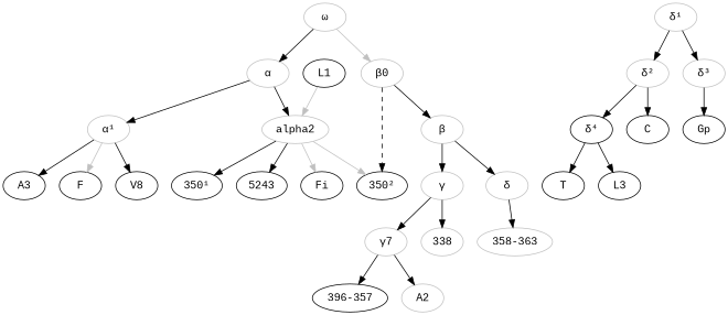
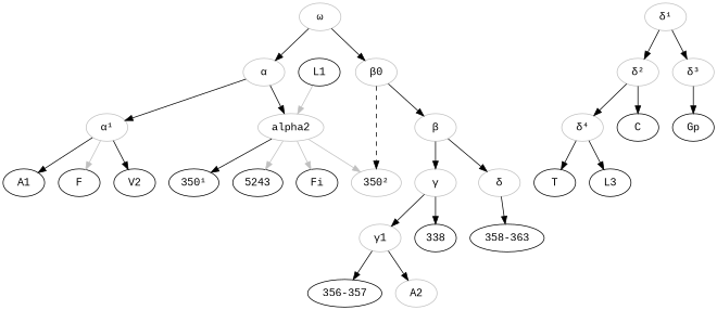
  digraph {
    fontname="Liberation Mono"
    node [fontname="Liberation Mono"]
    edge [fontname="Liberation Mono"]
    n1 [color=grey label="α"]
    n2 [color=grey label="α¹"]
    alpha2 [color=grey]
-   A1 [label=A3]
+   A1
    F
-   V2 [label=V8]
+   V2
    n7 [label="350¹"]
-   n8 [label="350²"]
+   n8 [label="350²" color=grey]
    5243
    Fi
    L1
    n12 [color=grey label="β"]
    n13 [color=grey label="γ"]
    n14 [color=grey label="δ"]
-   n15 [color=grey label="γ7"]
-   338 [color=grey]
-   n17 [label="358-363" color=grey]
+   n15 [color=grey label="γ1"]
+   338
+   n17 [label="358-363"]
    n18 [color=grey label="β0"]
-   n19 [label="396-357"]
+   n19 [label="356-357"]
    A2 [color=grey]
    n21 [color=grey label="δ¹"]
    n22 [color=grey label="δ²"]
    n23 [color=grey label="δ³"]
-   n24 [color=black label="δ⁴"]
+   n24 [color=grey label="δ⁴"]
    C
    Gp
    T
    L3
    n29 [color=grey label="ω"]
    n1 -> n2
    n1 -> alpha2
    n2 -> A1
    n2 -> F [color=grey]
    n2 -> V2
    alpha2 -> n7 [color=black]
    alpha2 -> n8 [color=grey]
-   alpha2 -> 5243 [color=black]
+   alpha2 -> 5243 [color=grey]
    alpha2 -> Fi [color=grey]
    L1 -> alpha2 [color=grey]
    n12 -> n13
    n12 -> n14
    n13 -> n15
    n13 -> 338
    n14 -> n17
    n15 -> n19
    n15 -> A2
    n18 -> n8 [style=dashed]
    n18 -> n12
    n21 -> n22
    n21 -> n23
    n22 -> n24
    n22 -> C
    n23 -> Gp
    n24 -> T
    n24 -> L3
    n29 -> n1
-   n29 -> n18 [color=grey]
+   n29 -> n18
  }
